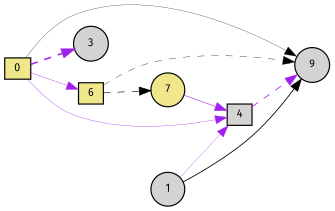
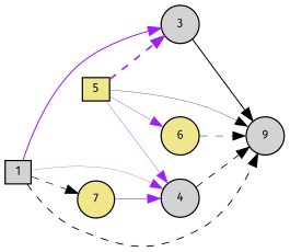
  digraph {
    fontname="Fira Sans"
    rankdir=LR
    node [fillcolor=lightgrey fontname="Fira Sans" fontsize=9 shape=circle style=filled]
    edge [color=purple fontname="Fira Sans" style=solid]
-   0 [fillcolor=khaki height=0.2 shape=box width=0.2]
+   0 [fillcolor=khaki height=0.2 shape=box width=0.2 label=5]
    n2 [height=0.2 label=9 width=0.2]
    3 [height=0.2 width=0.2]
-   4 [height=0.2 shape=box width=0.2]
-   6 [fillcolor=khaki height=0.2 shape=box width=0.2]
-   1 [height=0.2 width=0.2]
+   4 [height=0.2 width=0.2]
+   6 [fillcolor=khaki height=0.2 width=0.2]
+   1 [height=0.2 shape=box width=0.2]
    n7 [fillcolor=khaki height=0.2 label=7 width=0.2]
    0 -> n2 [color=black penwidth=0.225919458082]
    0 -> 3 [penwidth=1.28649385807 style=dashed]
    0 -> 4 [penwidth=0.286096657495]
    0 -> 6 [penwidth=0.3]
-   4 -> n2 [penwidth=0.654282929758 style=dashed]
+   3 -> n2 [color=black penwidth=0.820721410353]
+   4 -> n2 [color=black penwidth=0.654282929758 style=dashed]
    6 -> n2 [color=black penwidth=0.296451102794 style=dashed]
-   1 -> n2 [color=black penwidth=0.702768126038]
+   1 -> n2 [color=black penwidth=0.702768126038 style=dashed]
+   1 -> 3 [penwidth=0.85793679213]
    1 -> 4 [penwidth=0.227687373148]
-   6 -> n7 [color=black penwidth=0.507438200133 style=dashed]
+   1 -> n7 [color=black penwidth=0.507438200133 style=dashed]
    n7 -> 4 [penwidth=0.477147550892]
  }
